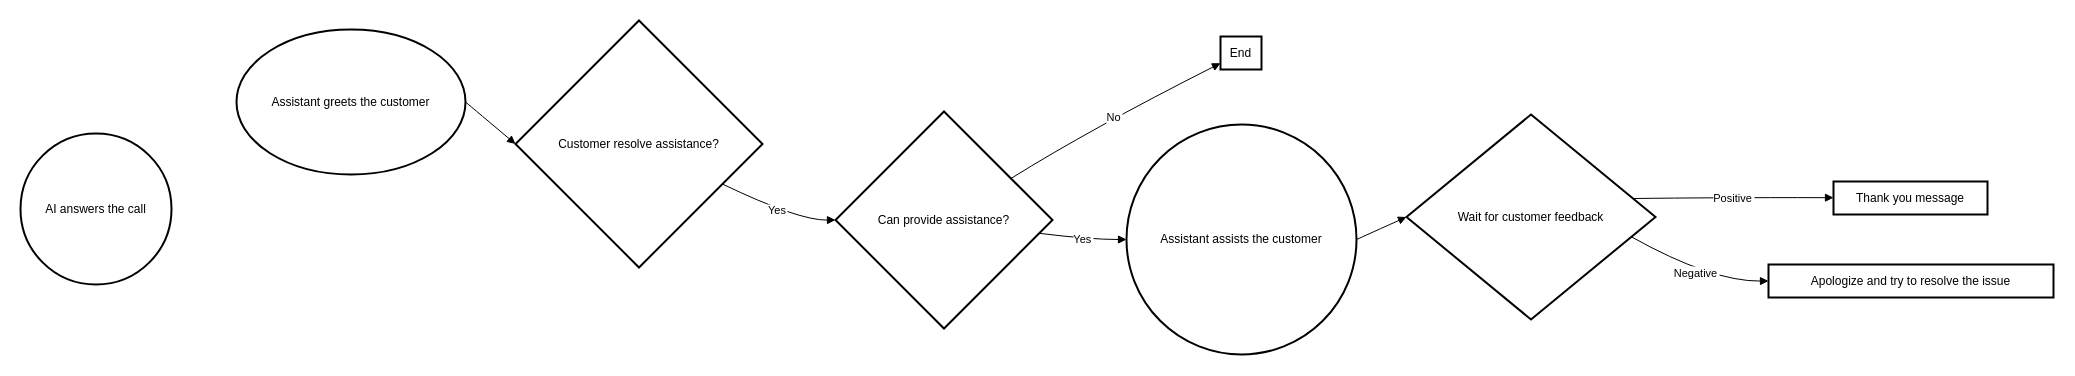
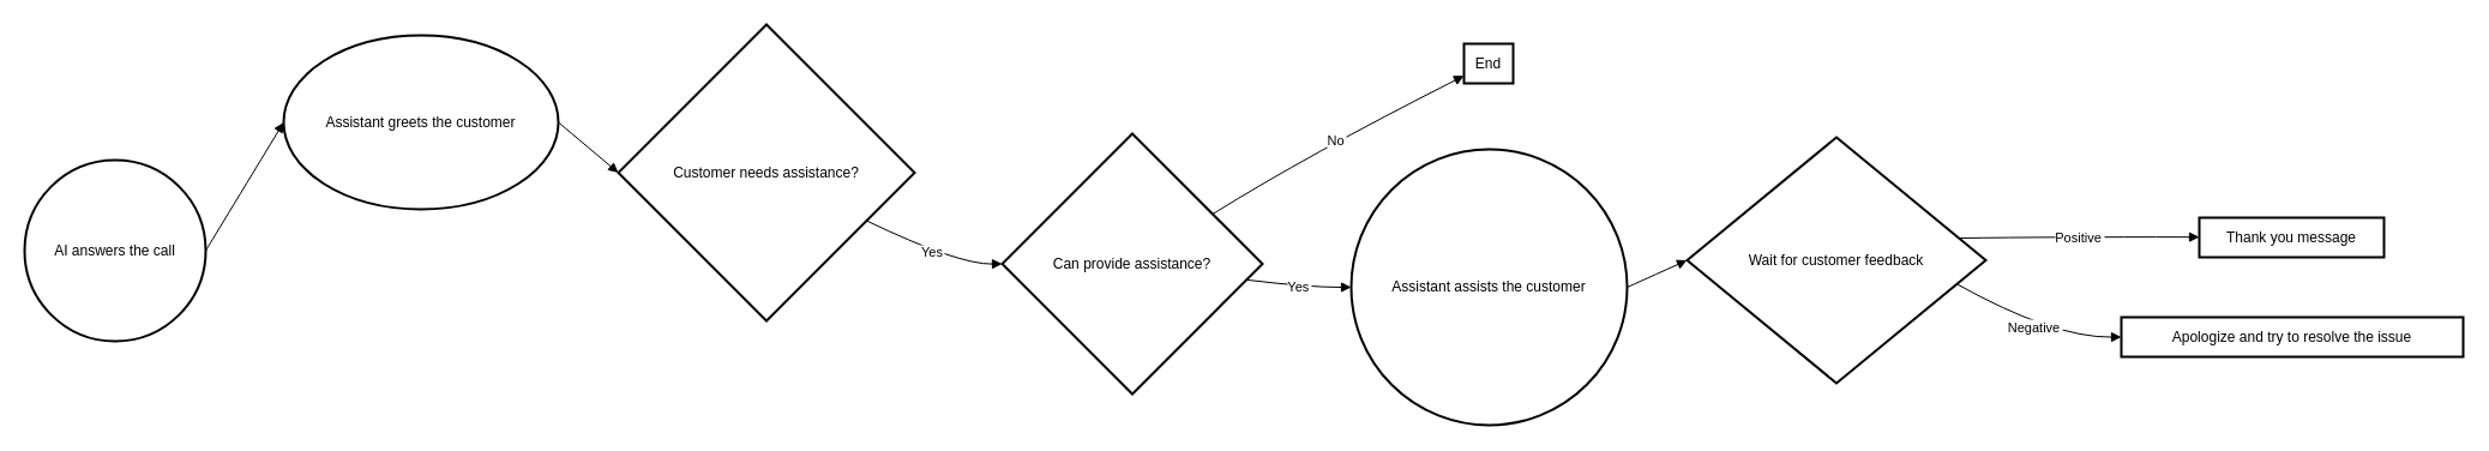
  <mxCell id="0" />
  <mxCell id="1" parent="0" />
  <mxCell id="2" value="AI answers the call" style="ellipse;aspect=fixed;strokeWidth=2;whiteSpace=wrap;" vertex="1" parent="1"><mxGeometry x="20" y="133" width="151" height="151" as="geometry" /></mxCell>
  <mxCell id="3" value="Assistant greets the customer" style="ellipse;aspect=fixed;strokeWidth=2;whiteSpace=wrap;" vertex="1" parent="1"><mxGeometry x="236" y="29" width="229" height="145" as="geometry" /></mxCell>
- <mxCell id="4" value="Customer resolve assistance?" style="rhombus;strokeWidth=2;whiteSpace=wrap;" vertex="1" parent="1"><mxGeometry x="515" width="247" height="247" as="geometry" y="20" /></mxCell>
+ <mxCell id="4" value="Customer needs assistance?" style="rhombus;strokeWidth=2;whiteSpace=wrap;" vertex="1" parent="1"><mxGeometry x="515" width="247" height="247" as="geometry" y="20" /></mxCell>
  <mxCell id="5" value="Can provide assistance?" style="rhombus;strokeWidth=2;whiteSpace=wrap;" vertex="1" parent="1"><mxGeometry x="835" y="111" width="217" height="217" as="geometry" /></mxCell>
  <mxCell id="6" value="End" style="whiteSpace=wrap;strokeWidth=2;" vertex="1" parent="1"><mxGeometry x="1220" y="36" width="41" height="33" as="geometry" /></mxCell>
  <mxCell id="7" value="Assistant assists the customer" style="ellipse;aspect=fixed;strokeWidth=2;whiteSpace=wrap;" vertex="1" parent="1"><mxGeometry x="1126" y="124" width="230" height="230" as="geometry" /></mxCell>
  <mxCell id="8" value="Wait for customer feedback" style="rhombus;strokeWidth=2;whiteSpace=wrap;" vertex="1" parent="1"><mxGeometry x="1406" y="114" width="249" height="205" as="geometry" /></mxCell>
  <mxCell id="9" value="Thank you message" style="whiteSpace=wrap;strokeWidth=2;" vertex="1" parent="1"><mxGeometry x="1833" y="181" width="154" height="33" as="geometry" /></mxCell>
  <mxCell id="10" value="Apologize and try to resolve the issue" style="whiteSpace=wrap;strokeWidth=2;" vertex="1" parent="1"><mxGeometry x="1768" y="264" width="285" height="33" as="geometry" /></mxCell>
+ <mxCell id="11" value="" style="curved=1;startArrow=none;endArrow=block;exitX=1;exitY=0.5;entryX=0;entryY=0.5;" edge="1" parent="1" source="2" target="3"><mxGeometry relative="1" as="geometry"><Array as="points" /></mxGeometry></mxCell>
  <mxCell id="12" value="" style="curved=1;startArrow=none;endArrow=block;exitX=1;exitY=0.5;entryX=0;entryY=0.5;" edge="1" parent="1" source="3" target="4"><mxGeometry relative="1" as="geometry"><Array as="points" /></mxGeometry></mxCell>
  <mxCell id="13" value="Yes" style="curved=1;startArrow=none;endArrow=block;exitX=1;exitY=0.74;entryX=0;entryY=0.5;" edge="1" parent="1" source="4" target="5"><mxGeometry relative="1" as="geometry"><Array as="points"><mxPoint x="798" y="220" /></Array></mxGeometry></mxCell>
  <mxCell id="14" value="Yes" style="curved=1;startArrow=none;endArrow=block;exitX=1;exitY=0.57;entryX=0;entryY=0.5;" edge="1" parent="1" source="5" target="7"><mxGeometry relative="1" as="geometry"><Array as="points"><mxPoint x="1089" y="239" /></Array></mxGeometry></mxCell>
  <mxCell id="15" value="No" style="curved=1;startArrow=none;endArrow=block;exitX=1;exitY=0.19;entryX=0;entryY=0.81;" edge="1" parent="1" source="5" target="6"><mxGeometry relative="1" as="geometry"><Array as="points"><mxPoint x="1089" y="129" /></Array></mxGeometry></mxCell>
  <mxCell id="16" value="" style="curved=1;startArrow=none;endArrow=block;exitX=1;exitY=0.5;entryX=0;entryY=0.5;" edge="1" parent="1" source="7" target="8"><mxGeometry relative="1" as="geometry"><Array as="points" /></mxGeometry></mxCell>
  <mxCell id="17" value="Positive" style="curved=1;startArrow=none;endArrow=block;exitX=1;exitY=0.39;entryX=0;entryY=0.49;" edge="1" parent="1" source="8" target="9"><mxGeometry relative="1" as="geometry"><Array as="points"><mxPoint x="1711" y="197" /></Array></mxGeometry></mxCell>
  <mxCell id="18" value="Negative" style="curved=1;startArrow=none;endArrow=block;exitX=1;exitY=0.62;entryX=0;entryY=0.5;" edge="1" parent="1" source="8" target="10"><mxGeometry relative="1" as="geometry"><Array as="points"><mxPoint x="1711" y="281" /></Array></mxGeometry></mxCell>
